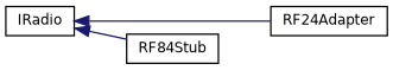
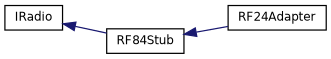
  digraph {
    rankdir=LR
    node [color=black fillcolor=white fontname=Helvetica fontsize=10 shape=record style=filled]
    edge [color=midnightblue dir=back fontname=Helvetica fontsize=10 labelfontname=Helvetica labelfontsize=10 style=solid]
    n1 [height=0.2 label=IRadio width=0.4]
    n2 [height=0.2 label=RF24Adapter width=0.4]
    n3 [height=0.2 label=RF84Stub width=0.4]
-   n1 -> n2
+   n3 -> n2
    n1 -> n3
  }
